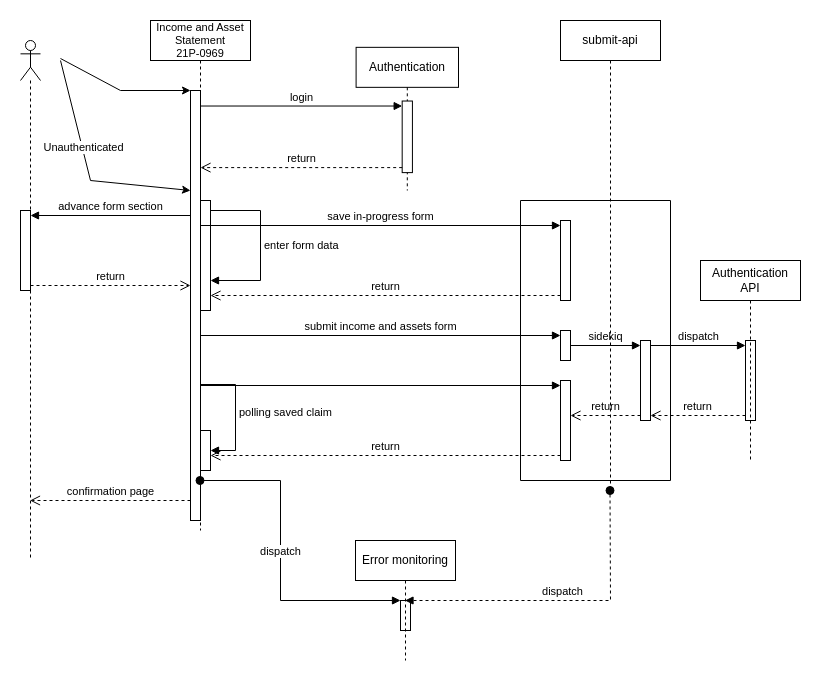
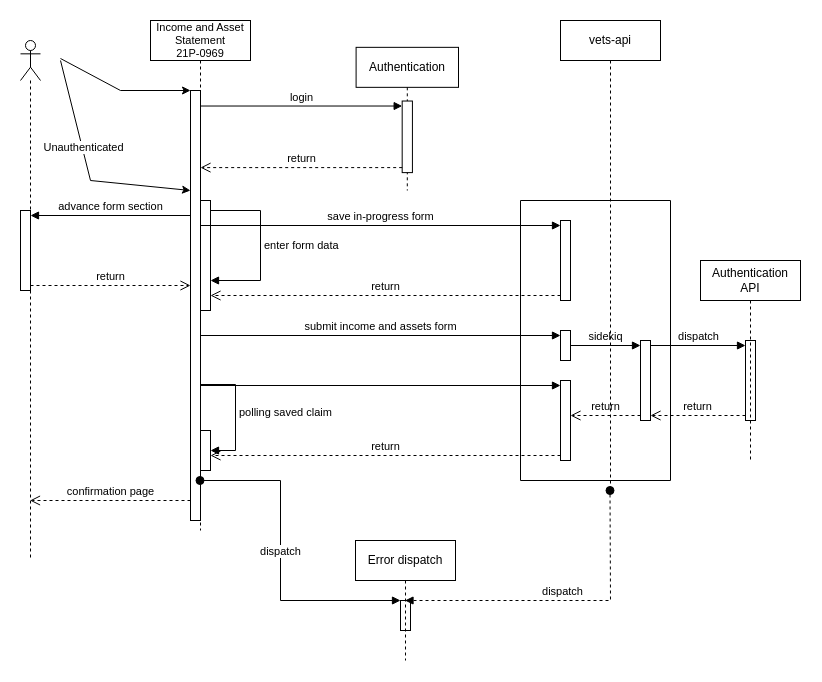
  <mxCell id="0" />
  <mxCell id="1" parent="0" />
  <mxCell id="2" value="" style="group" parent="1" vertex="1" connectable="0"><mxGeometry x="330" y="20" width="128" height="170" as="geometry" /></mxCell>
  <mxCell id="3" value="Authentication" style="shape=umlLifeline;perimeter=lifelinePerimeter;whiteSpace=wrap;html=1;container=1;dropTarget=0;collapsible=0;recursiveResize=0;outlineConnect=0;portConstraint=eastwest;newEdgeStyle={&quot;curved&quot;:0,&quot;rounded&quot;:0};" parent="2" vertex="1"><mxGeometry x="25.6" y="26.842" width="102.4" height="143.158" as="geometry" /></mxCell>
  <mxCell id="4" value="" style="html=1;points=[[0,0,0,0,5],[0,1,0,0,-5],[1,0,0,0,5],[1,1,0,0,-5]];perimeter=orthogonalPerimeter;outlineConnect=0;targetShapes=umlLifeline;portConstraint=eastwest;newEdgeStyle={&quot;curved&quot;:0,&quot;rounded&quot;:0};" parent="2" vertex="1"><mxGeometry x="71.68" y="80.526" width="10.24" height="71.579" as="geometry" /></mxCell>
  <mxCell id="5" value="" style="group" parent="1" vertex="1" connectable="0"><mxGeometry x="120" y="90" width="80" height="430" as="geometry" /></mxCell>
  <mxCell id="6" value="" style="html=1;points=[[0,0,0,0,5],[0,1,0,0,-5],[1,0,0,0,5],[1,1,0,0,-5]];perimeter=orthogonalPerimeter;outlineConnect=0;targetShapes=umlLifeline;portConstraint=eastwest;newEdgeStyle={&quot;curved&quot;:0,&quot;rounded&quot;:0};" parent="5" vertex="1"><mxGeometry x="70" width="10" height="430.0" as="geometry" /></mxCell>
  <mxCell id="7" value="login" style="html=1;verticalAlign=bottom;endArrow=block;curved=0;rounded=0;entryX=0;entryY=0;entryDx=0;entryDy=5;" parent="1" source="6" target="4" edge="1"><mxGeometry relative="1" as="geometry"><mxPoint x="330" y="115" as="sourcePoint" /></mxGeometry></mxCell>
  <mxCell id="8" value="return" style="html=1;verticalAlign=bottom;endArrow=open;dashed=1;endSize=8;curved=0;rounded=0;exitX=0;exitY=1;exitDx=0;exitDy=-5;" parent="1" source="4" target="6" edge="1"><mxGeometry relative="1" as="geometry"><mxPoint x="330" y="185" as="targetPoint" /></mxGeometry></mxCell>
  <mxCell id="9" value="Income and Asset Statement&lt;div&gt;21P-0969&lt;/div&gt;" style="shape=umlLifeline;perimeter=lifelinePerimeter;whiteSpace=wrap;html=1;container=1;dropTarget=0;collapsible=0;recursiveResize=0;outlineConnect=0;portConstraint=eastwest;newEdgeStyle={&quot;curved&quot;:0,&quot;rounded&quot;:0};fontSize=11;" parent="1" vertex="1"><mxGeometry x="150" y="20" width="100" height="510" as="geometry" /></mxCell>
  <mxCell id="10" value="" style="html=1;points=[[0,0,0,0,5],[0,1,0,0,-5],[1,0,0,0,5],[1,1,0,0,-5]];perimeter=orthogonalPerimeter;outlineConnect=0;targetShapes=umlLifeline;portConstraint=eastwest;newEdgeStyle={&quot;curved&quot;:0,&quot;rounded&quot;:0};" parent="9" vertex="1"><mxGeometry x="50" y="180" width="10" height="110" as="geometry" /></mxCell>
  <mxCell id="11" value="enter form data" style="html=1;align=left;spacingLeft=2;endArrow=block;rounded=0;edgeStyle=orthogonalEdgeStyle;curved=0;rounded=0;" parent="9" target="10" edge="1"><mxGeometry relative="1" as="geometry"><mxPoint x="60" y="190" as="sourcePoint" /><Array as="points"><mxPoint x="110" y="190" /><mxPoint x="110" y="260" /></Array></mxGeometry></mxCell>
  <mxCell id="12" value="" style="endArrow=classic;html=1;rounded=0;" parent="1" target="6" edge="1"><mxGeometry width="50" height="50" relative="1" as="geometry"><mxPoint x="60" y="58" as="sourcePoint" /><mxPoint x="420" y="310" as="targetPoint" /><Array as="points"><mxPoint x="120" y="90" /></Array></mxGeometry></mxCell>
  <mxCell id="13" value="" style="endArrow=classic;html=1;rounded=0;" parent="1" edge="1"><mxGeometry width="50" height="50" relative="1" as="geometry"><mxPoint x="60" y="60" as="sourcePoint" /><mxPoint x="190" y="190" as="targetPoint" /><Array as="points"><mxPoint x="90" y="180" /></Array></mxGeometry></mxCell>
  <mxCell id="14" value="Unauthenticated" style="edgeLabel;html=1;align=center;verticalAlign=middle;resizable=0;points=[];" parent="13" vertex="1" connectable="0"><mxGeometry x="-0.202" y="1" relative="1" as="geometry"><mxPoint as="offset" /></mxGeometry></mxCell>
  <mxCell id="15" value="" style="html=1;points=[[0,0,0,0,5],[0,1,0,0,-5],[1,0,0,0,5],[1,1,0,0,-5]];perimeter=orthogonalPerimeter;outlineConnect=0;targetShapes=umlLifeline;portConstraint=eastwest;newEdgeStyle={&quot;curved&quot;:0,&quot;rounded&quot;:0};" parent="1" vertex="1"><mxGeometry x="560" y="220" width="10" height="80" as="geometry" /></mxCell>
  <mxCell id="16" value="save in-progress form" style="html=1;verticalAlign=bottom;endArrow=block;curved=0;rounded=0;entryX=0;entryY=0;entryDx=0;entryDy=5;" parent="1" source="9" target="15" edge="1"><mxGeometry relative="1" as="geometry"><mxPoint x="490" y="225" as="sourcePoint" /></mxGeometry></mxCell>
  <mxCell id="17" value="return" style="html=1;verticalAlign=bottom;endArrow=open;dashed=1;endSize=8;curved=0;rounded=0;exitX=0;exitY=1;exitDx=0;exitDy=-5;" parent="1" source="15" target="10" edge="1"><mxGeometry relative="1" as="geometry"><mxPoint x="490" y="295" as="targetPoint" /></mxGeometry></mxCell>
  <mxCell id="18" value="" style="html=1;points=[[0,0,0,0,5],[0,1,0,0,-5],[1,0,0,0,5],[1,1,0,0,-5]];perimeter=orthogonalPerimeter;outlineConnect=0;targetShapes=umlLifeline;portConstraint=eastwest;newEdgeStyle={&quot;curved&quot;:0,&quot;rounded&quot;:0};" parent="1" vertex="1"><mxGeometry x="560" y="330" width="10" height="30" as="geometry" /></mxCell>
  <mxCell id="19" value="submit income and assets form" style="html=1;verticalAlign=bottom;endArrow=block;curved=0;rounded=0;entryX=0;entryY=0;entryDx=0;entryDy=5;" parent="1" target="18" edge="1"><mxGeometry relative="1" as="geometry"><mxPoint x="200" y="335" as="sourcePoint" /></mxGeometry></mxCell>
  <mxCell id="20" value="" style="html=1;points=[[0,0,0,0,5],[0,1,0,0,-5],[1,0,0,0,5],[1,1,0,0,-5]];perimeter=orthogonalPerimeter;outlineConnect=0;targetShapes=umlLifeline;portConstraint=eastwest;newEdgeStyle={&quot;curved&quot;:0,&quot;rounded&quot;:0};" parent="1" vertex="1"><mxGeometry x="200" y="430" width="10" height="40" as="geometry" /></mxCell>
  <mxCell id="21" value="polling saved claim" style="html=1;align=left;spacingLeft=2;endArrow=block;rounded=0;edgeStyle=orthogonalEdgeStyle;curved=0;rounded=0;" parent="1" source="6" target="20" edge="1"><mxGeometry relative="1" as="geometry"><mxPoint x="205" y="400" as="sourcePoint" /><Array as="points"><mxPoint x="235" y="384" /><mxPoint x="235" y="450" /></Array></mxGeometry></mxCell>
  <mxCell id="22" value="" style="group" parent="1" vertex="1" connectable="0"><mxGeometry x="490" y="380" width="80" height="80" as="geometry" /></mxCell>
  <mxCell id="23" value="" style="html=1;points=[[0,0,0,0,5],[0,1,0,0,-5],[1,0,0,0,5],[1,1,0,0,-5]];perimeter=orthogonalPerimeter;outlineConnect=0;targetShapes=umlLifeline;portConstraint=eastwest;newEdgeStyle={&quot;curved&quot;:0,&quot;rounded&quot;:0};" parent="22" vertex="1"><mxGeometry x="70" width="10" height="80" as="geometry" /></mxCell>
  <mxCell id="24" value="" style="html=1;verticalAlign=bottom;endArrow=block;curved=0;rounded=0;entryX=0;entryY=0;entryDx=0;entryDy=5;" parent="1" source="6" target="23" edge="1"><mxGeometry relative="1" as="geometry"><mxPoint x="240" y="385" as="sourcePoint" /></mxGeometry></mxCell>
  <mxCell id="25" value="return" style="html=1;verticalAlign=bottom;endArrow=open;dashed=1;endSize=8;curved=0;rounded=0;exitX=0;exitY=1;exitDx=0;exitDy=-5;" parent="1" source="23" target="20" edge="1"><mxGeometry relative="1" as="geometry"><mxPoint x="490" y="455" as="targetPoint" /></mxGeometry></mxCell>
  <mxCell id="26" value="" style="html=1;points=[[0,0,0,0,5],[0,1,0,0,-5],[1,0,0,0,5],[1,1,0,0,-5]];perimeter=orthogonalPerimeter;outlineConnect=0;targetShapes=umlLifeline;portConstraint=eastwest;newEdgeStyle={&quot;curved&quot;:0,&quot;rounded&quot;:0};" parent="1" vertex="1"><mxGeometry x="640" y="340" width="10" height="80" as="geometry" /></mxCell>
  <mxCell id="27" value="sidekiq" style="html=1;verticalAlign=bottom;endArrow=block;curved=0;rounded=0;entryX=0;entryY=0;entryDx=0;entryDy=5;" parent="1" target="26" edge="1"><mxGeometry relative="1" as="geometry"><mxPoint x="570" y="345" as="sourcePoint" /></mxGeometry></mxCell>
  <mxCell id="28" value="return" style="html=1;verticalAlign=bottom;endArrow=open;dashed=1;endSize=8;curved=0;rounded=0;exitX=0;exitY=1;exitDx=0;exitDy=-5;" parent="1" source="26" edge="1"><mxGeometry relative="1" as="geometry"><mxPoint x="570" y="415" as="targetPoint" /></mxGeometry></mxCell>
- <mxCell id="29" value="submit-api" style="shape=umlLifeline;perimeter=lifelinePerimeter;whiteSpace=wrap;html=1;container=1;dropTarget=0;collapsible=0;recursiveResize=0;outlineConnect=0;portConstraint=eastwest;newEdgeStyle={&quot;curved&quot;:0,&quot;rounded&quot;:0};" parent="1" vertex="1"><mxGeometry x="560" y="20" width="100" height="470" as="geometry" /></mxCell>
+ <mxCell id="29" value="vets-api" style="shape=umlLifeline;perimeter=lifelinePerimeter;whiteSpace=wrap;html=1;container=1;dropTarget=0;collapsible=0;recursiveResize=0;outlineConnect=0;portConstraint=eastwest;newEdgeStyle={&quot;curved&quot;:0,&quot;rounded&quot;:0};" parent="1" vertex="1"><mxGeometry x="560" y="20" width="100" height="470" as="geometry" /></mxCell>
  <mxCell id="30" value="" style="shape=umlLifeline;perimeter=lifelinePerimeter;whiteSpace=wrap;html=1;container=1;dropTarget=0;collapsible=0;recursiveResize=0;outlineConnect=0;portConstraint=eastwest;newEdgeStyle={&quot;curved&quot;:0,&quot;rounded&quot;:0};participant=umlActor;" parent="1" vertex="1"><mxGeometry x="20" y="40" width="20" height="520" as="geometry" /></mxCell>
  <mxCell id="31" value="" style="html=1;points=[[0,0,0,0,5],[0,1,0,0,-5],[1,0,0,0,5],[1,1,0,0,-5]];perimeter=orthogonalPerimeter;outlineConnect=0;targetShapes=umlLifeline;portConstraint=eastwest;newEdgeStyle={&quot;curved&quot;:0,&quot;rounded&quot;:0};" parent="30" vertex="1"><mxGeometry y="170" width="10" height="80" as="geometry" /></mxCell>
  <mxCell id="32" value="return" style="html=1;verticalAlign=bottom;endArrow=open;dashed=1;endSize=8;curved=0;rounded=0;exitX=1;exitY=1;exitDx=0;exitDy=-5;" parent="30" source="31" edge="1"><mxGeometry relative="1" as="geometry"><mxPoint x="170" y="245" as="targetPoint" /></mxGeometry></mxCell>
  <mxCell id="33" value="confirmation page" style="html=1;verticalAlign=bottom;endArrow=open;dashed=1;endSize=8;curved=0;rounded=0;" parent="1" target="30" edge="1"><mxGeometry relative="1" as="geometry"><mxPoint x="190" y="500" as="sourcePoint" /><mxPoint x="110" y="500" as="targetPoint" /></mxGeometry></mxCell>
  <mxCell id="34" value="" style="html=1;points=[[0,0,0,0,5],[0,1,0,0,-5],[1,0,0,0,5],[1,1,0,0,-5]];perimeter=orthogonalPerimeter;outlineConnect=0;targetShapes=umlLifeline;portConstraint=eastwest;newEdgeStyle={&quot;curved&quot;:0,&quot;rounded&quot;:0};" parent="1" vertex="1"><mxGeometry x="745" y="340" width="10" height="80" as="geometry" /></mxCell>
  <mxCell id="35" value="dispatch" style="html=1;verticalAlign=bottom;endArrow=block;curved=0;rounded=0;entryX=0;entryY=0;entryDx=0;entryDy=5;" parent="1" target="34" edge="1"><mxGeometry relative="1" as="geometry"><mxPoint x="650" y="345" as="sourcePoint" /></mxGeometry></mxCell>
  <mxCell id="36" value="return" style="html=1;verticalAlign=bottom;endArrow=open;dashed=1;endSize=8;curved=0;rounded=0;" parent="1" source="34" edge="1"><mxGeometry relative="1" as="geometry"><mxPoint x="650" y="415" as="targetPoint" /></mxGeometry></mxCell>
  <mxCell id="37" value="Authentication API" style="shape=umlLifeline;perimeter=lifelinePerimeter;whiteSpace=wrap;html=1;container=1;dropTarget=0;collapsible=0;recursiveResize=0;outlineConnect=0;portConstraint=eastwest;newEdgeStyle={&quot;curved&quot;:0,&quot;rounded&quot;:0};" parent="1" vertex="1"><mxGeometry x="700" y="260" width="100" height="200" as="geometry" /></mxCell>
  <mxCell id="38" value="" style="swimlane;startSize=0;" parent="1" vertex="1"><mxGeometry x="520" y="200" width="150" height="280" as="geometry" /></mxCell>
  <mxCell id="39" value="" style="html=1;points=[[0,0,0,0,5],[0,1,0,0,-5],[1,0,0,0,5],[1,1,0,0,-5]];perimeter=orthogonalPerimeter;outlineConnect=0;targetShapes=umlLifeline;portConstraint=eastwest;newEdgeStyle={&quot;curved&quot;:0,&quot;rounded&quot;:0};" parent="1" vertex="1"><mxGeometry x="400" y="600" width="10" height="30" as="geometry" /></mxCell>
  <mxCell id="40" value="dispatch" style="html=1;verticalAlign=bottom;startArrow=oval;endArrow=block;startSize=8;curved=0;rounded=0;" parent="1" source="9" target="39" edge="1"><mxGeometry relative="1" as="geometry"><mxPoint x="330" y="535" as="sourcePoint" /><Array as="points"><mxPoint x="280" y="480" /><mxPoint x="280" y="600" /></Array></mxGeometry></mxCell>
- <mxCell id="41" value="Error monitoring" style="shape=umlLifeline;perimeter=lifelinePerimeter;whiteSpace=wrap;html=1;container=1;dropTarget=0;collapsible=0;recursiveResize=0;outlineConnect=0;portConstraint=eastwest;newEdgeStyle={&quot;curved&quot;:0,&quot;rounded&quot;:0};" parent="1" vertex="1"><mxGeometry x="355" y="540" width="100" height="120" as="geometry" /></mxCell>
+ <mxCell id="41" value="Error dispatch" style="shape=umlLifeline;perimeter=lifelinePerimeter;whiteSpace=wrap;html=1;container=1;dropTarget=0;collapsible=0;recursiveResize=0;outlineConnect=0;portConstraint=eastwest;newEdgeStyle={&quot;curved&quot;:0,&quot;rounded&quot;:0};" parent="1" vertex="1"><mxGeometry x="355" y="540" width="100" height="120" as="geometry" /></mxCell>
  <mxCell id="42" value="dispatch" style="html=1;verticalAlign=bottom;startArrow=oval;startFill=1;endArrow=block;startSize=8;curved=0;rounded=0;dashed=1;" parent="1" source="29" target="41" edge="1"><mxGeometry width="60" relative="1" as="geometry"><mxPoint x="360" y="480" as="sourcePoint" /><mxPoint x="500" y="620" as="targetPoint" /><Array as="points"><mxPoint x="610" y="600" /></Array></mxGeometry></mxCell>
  <mxCell id="43" value="advance form section" style="html=1;verticalAlign=bottom;endArrow=block;curved=0;rounded=0;entryX=1;entryY=0;entryDx=0;entryDy=5;" parent="1" source="6" target="31" edge="1"><mxGeometry relative="1" as="geometry"><mxPoint x="100" y="220" as="sourcePoint" /></mxGeometry></mxCell>
